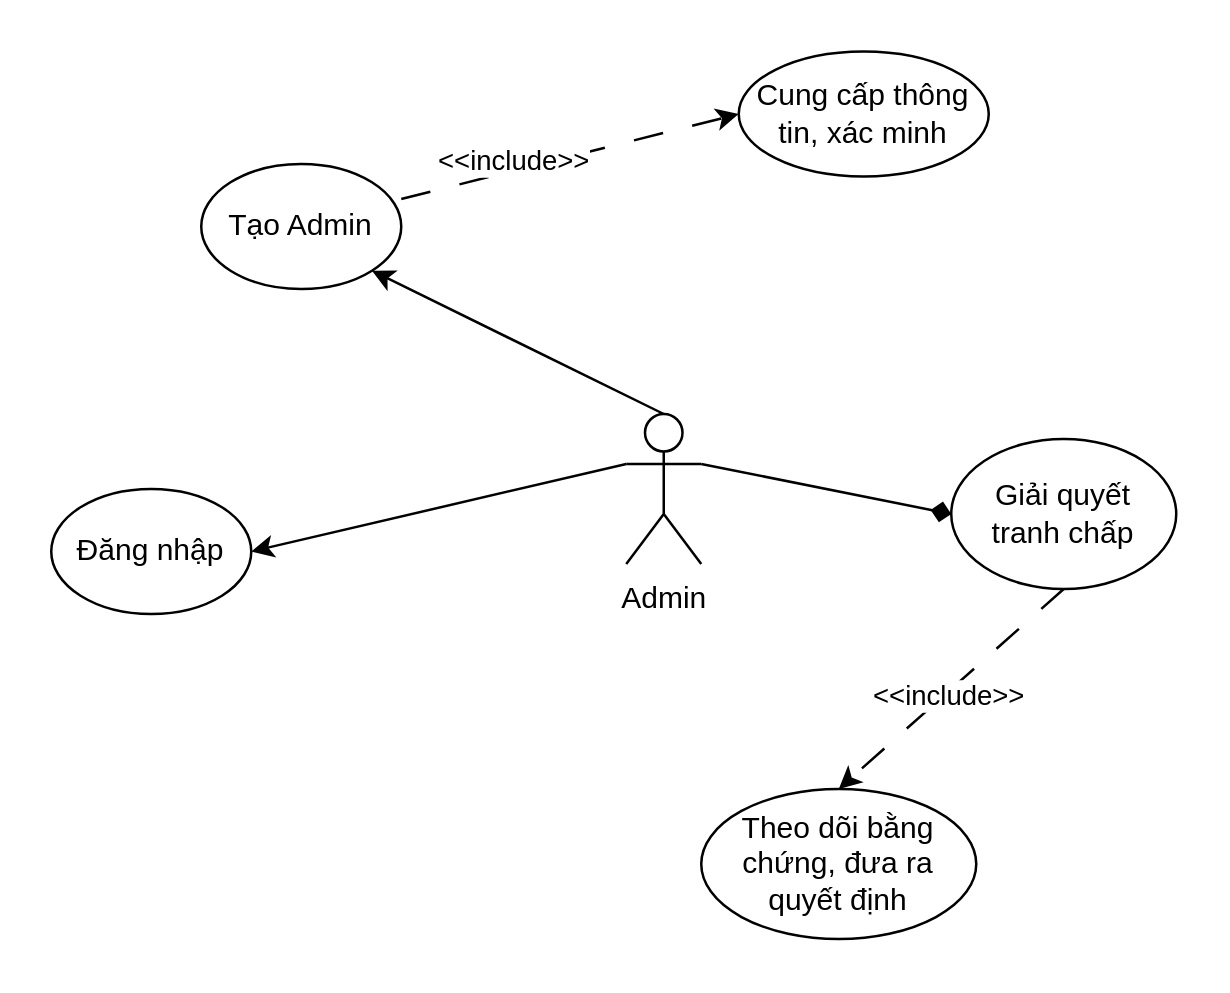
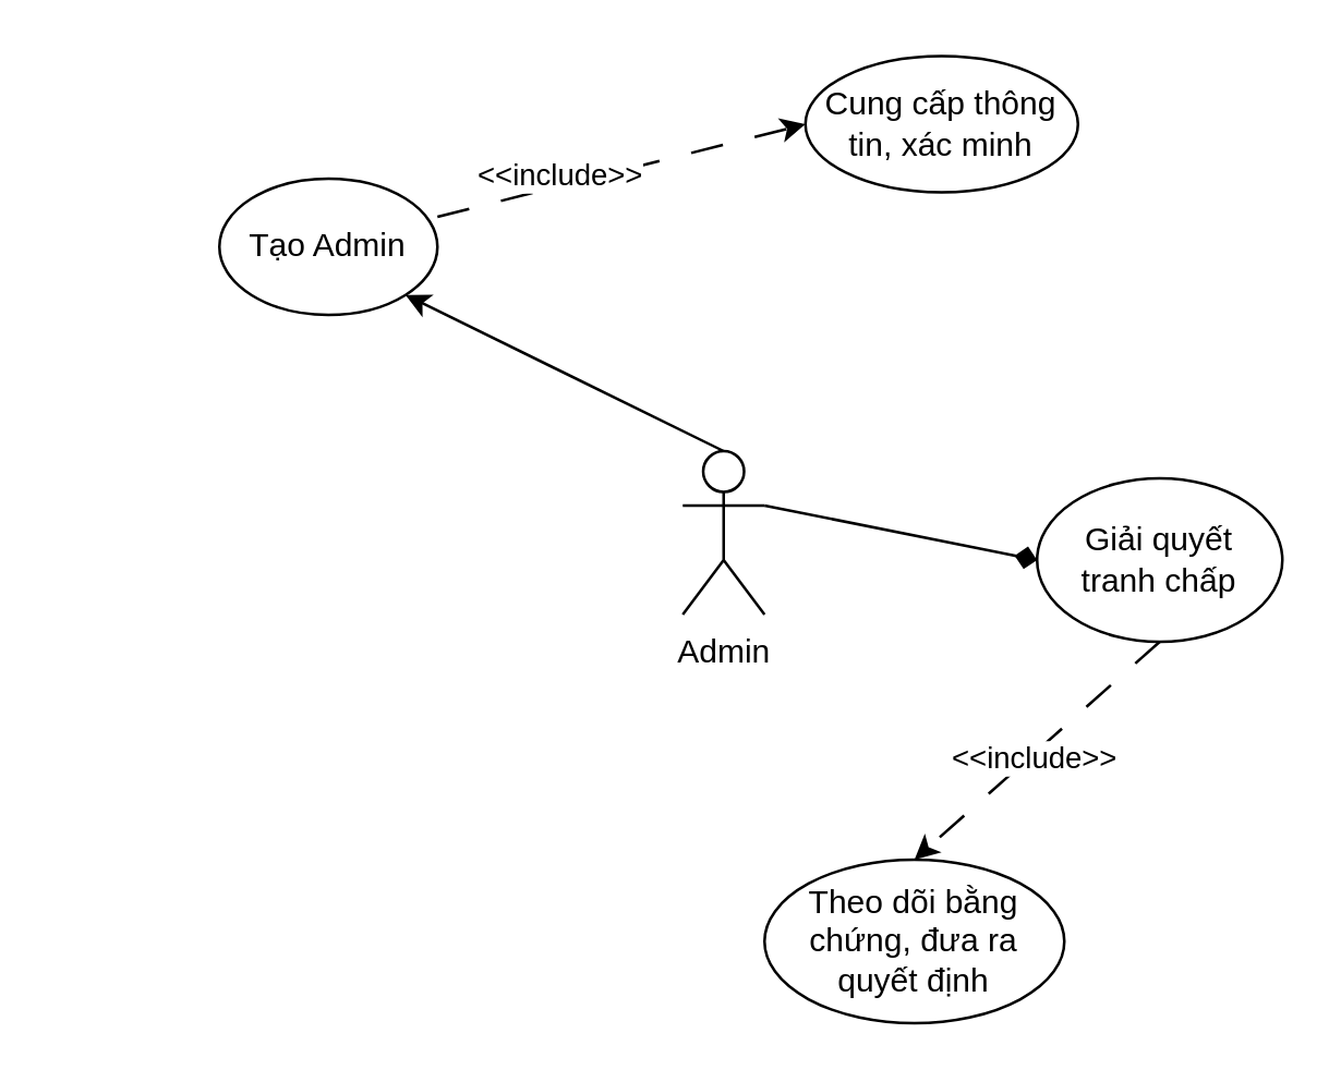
  <mxCell id="0" />
  <mxCell id="1" parent="0" />
  <mxCell id="2" value="Admin" style="shape=umlActor;verticalLabelPosition=bottom;verticalAlign=top;html=1;outlineConnect=0;" vertex="1" parent="1"><mxGeometry x="250" y="165" width="30" height="60" as="geometry" /></mxCell>
- <mxCell id="3" value="Đăng nhập" style="ellipse;whiteSpace=wrap;html=1;" vertex="1" parent="1"><mxGeometry x="20" y="195" width="80" height="50" as="geometry" /></mxCell>
  <mxCell id="4" value="Tạo Admin" style="ellipse;whiteSpace=wrap;html=1;" vertex="1" parent="1"><mxGeometry x="80" y="65" width="80" height="50" as="geometry" /></mxCell>
- <mxCell id="5" value="" style="endArrow=classic;html=1;rounded=0;exitX=0;exitY=0.333;exitDx=0;exitDy=0;exitPerimeter=0;entryX=1;entryY=0.5;entryDx=0;entryDy=0;" edge="1" parent="1" source="2" target="3"><mxGeometry width="50" height="50" relative="1" as="geometry"><mxPoint x="240" y="275" as="sourcePoint" /><mxPoint x="290" y="225" as="targetPoint" /></mxGeometry></mxCell>
  <mxCell id="6" value="" style="endArrow=classic;html=1;rounded=0;exitX=0.5;exitY=0;exitDx=0;exitDy=0;exitPerimeter=0;entryX=1;entryY=1;entryDx=0;entryDy=0;" edge="1" parent="1" source="2" target="4"><mxGeometry width="50" height="50" relative="1" as="geometry"><mxPoint x="240" y="275" as="sourcePoint" /><mxPoint x="290" y="225" as="targetPoint" /></mxGeometry></mxCell>
  <mxCell id="7" value="Cung cấp thông tin, xác minh" style="ellipse;whiteSpace=wrap;html=1;" vertex="1" parent="1"><mxGeometry x="295" y="20" width="100" height="50" as="geometry" /></mxCell>
  <mxCell id="8" value="" style="endArrow=classic;html=1;rounded=0;exitX=1;exitY=0.28;exitDx=0;exitDy=0;exitPerimeter=0;entryX=0;entryY=0.5;entryDx=0;entryDy=0;dashed=1;dashPattern=12 12;" edge="1" parent="1" source="4" target="7"><mxGeometry width="50" height="50" relative="1" as="geometry"><mxPoint x="240" y="275" as="sourcePoint" /><mxPoint x="290" y="225" as="targetPoint" /></mxGeometry></mxCell>
  <mxCell id="9" value="&amp;lt;&amp;lt;include&amp;gt;&amp;gt;" style="edgeLabel;html=1;align=center;verticalAlign=middle;resizable=0;points=[];" vertex="1" connectable="0" parent="8"><mxGeometry x="-0.319" y="4" relative="1" as="geometry"><mxPoint as="offset" /></mxGeometry></mxCell>
  <mxCell id="10" value="Giải quyết&lt;br&gt;tranh chấp" style="ellipse;whiteSpace=wrap;html=1;" vertex="1" parent="1"><mxGeometry x="380" y="175" width="90" height="60" as="geometry" /></mxCell>
  <mxCell id="11" value="" style="endArrow=diamond;html=1;rounded=0;exitX=1;exitY=0.333;exitDx=0;exitDy=0;exitPerimeter=0;entryX=0;entryY=0.5;entryDx=0;entryDy=0;" edge="1" parent="1" source="2" target="10"><mxGeometry width="50" height="50" relative="1" as="geometry"><mxPoint x="240" y="275" as="sourcePoint" /><mxPoint x="290" y="225" as="targetPoint" /></mxGeometry></mxCell>
  <mxCell id="12" value="Theo dõi bằng chứng, đưa ra quyết định" style="ellipse;whiteSpace=wrap;html=1;" vertex="1" parent="1"><mxGeometry x="280" y="315" width="110" height="60" as="geometry" /></mxCell>
  <mxCell id="13" value="" style="endArrow=classic;html=1;rounded=0;exitX=0.5;exitY=1;exitDx=0;exitDy=0;entryX=0.5;entryY=0;entryDx=0;entryDy=0;dashed=1;dashPattern=12 12;" edge="1" parent="1" source="10" target="12"><mxGeometry width="50" height="50" relative="1" as="geometry"><mxPoint x="240" y="275" as="sourcePoint" /><mxPoint x="290" y="225" as="targetPoint" /></mxGeometry></mxCell>
  <mxCell id="14" value="&amp;lt;&amp;lt;include&amp;gt;&amp;gt;" style="edgeLabel;html=1;align=center;verticalAlign=middle;resizable=0;points=[];" vertex="1" connectable="0" parent="13"><mxGeometry x="0.053" y="1" relative="1" as="geometry"><mxPoint as="offset" /></mxGeometry></mxCell>
